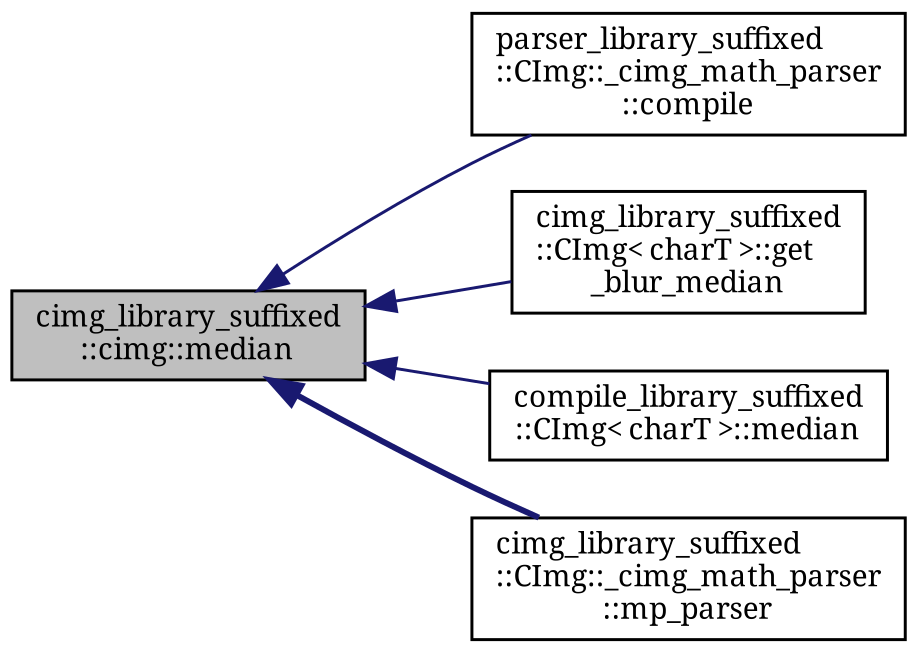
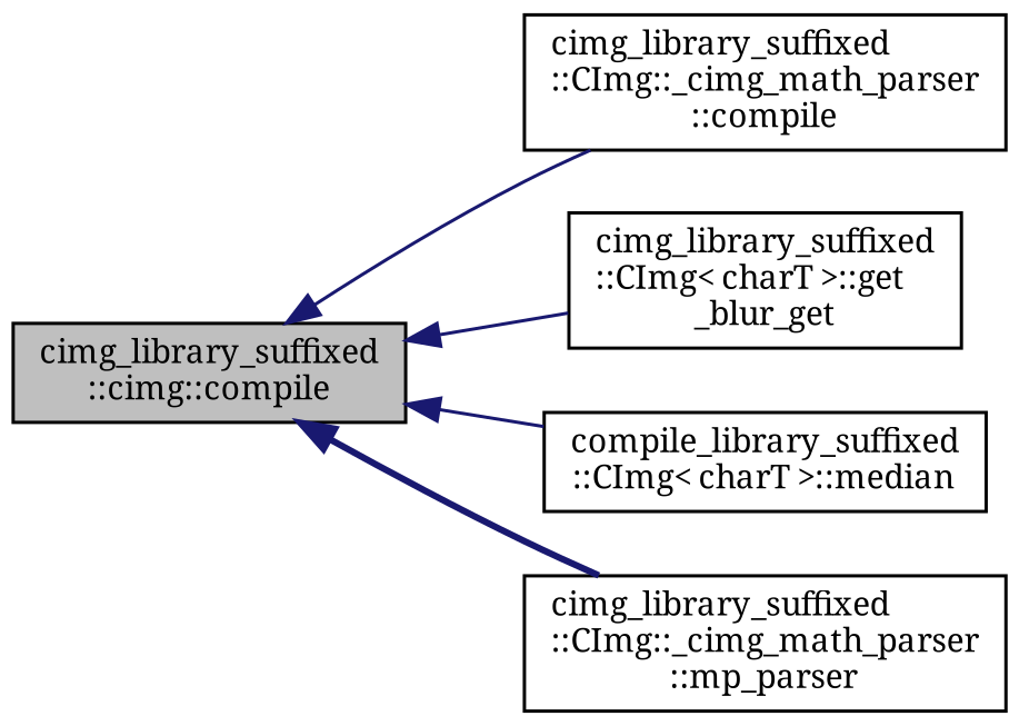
  digraph {
    fontname="Noto Serif"
    rankdir=LR
    node [color=black fillcolor=white fontname="Noto Serif" fontsize=10 shape=record style=filled]
    edge [color=midnightblue dir=back fontname="Noto Serif" fontsize=10 labelfontname=Helvetica labelfontsize=10 style=solid]
-   n1 [fillcolor=grey75 fontcolor=black height=0.2 label="cimg_library_suffixed\l::cimg::median" width=0.4]
-   n2 [height=0.2 label="parser_library_suffixed\l::CImg::_cimg_math_parser\l::compile" width=0.4]
-   n3 [height=0.2 label="cimg_library_suffixed\l::CImg\< charT \>::get\l_blur_median" width=0.4]
+   n1 [fillcolor=grey75 fontcolor=black height=0.2 label="cimg_library_suffixed\l::cimg::compile" width=0.4]
+   n2 [height=0.2 label="cimg_library_suffixed\l::CImg::_cimg_math_parser\l::compile" width=0.4]
+   n3 [height=0.2 label="cimg_library_suffixed\l::CImg\< charT \>::get\l_blur_get" width=0.4]
    n4 [height=0.2 label="compile_library_suffixed\l::CImg\< charT \>::median" width=0.4]
    n5 [height=0.2 label="cimg_library_suffixed\l::CImg::_cimg_math_parser\l::mp_parser" width=0.4]
    n1 -> n2
    n1 -> n3
    n1 -> n4
    n1 -> n5 [style=bold]
  }
